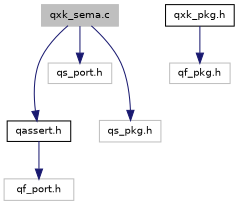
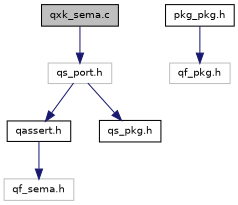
  digraph {
    node [color=black fillcolor=white fontname=Helvetica fontsize=10 shape=record style=filled]
    edge [color=midnightblue fontname=Helvetica fontsize=10 labelfontname=Helvetica labelfontsize=10 style=solid]
-   n1 [color=grey75 fillcolor=grey75 fontcolor=black height=0.2 label="qxk_sema.c" width=0.4]
+   n1 [fillcolor=grey75 fontcolor=black height=0.2 label="qxk_sema.c" width=0.4]
    n2 [height=0.2 label="qassert.h" width=0.4]
    n3 [color=grey75 height=0.2 label="qs_port.h" width=0.4]
-   n4 [color=grey75 height=0.2 label="qs_pkg.h" width=0.4]
-   n5 [color=grey75 height=0.2 label="qf_port.h" width=0.4]
-   n6 [height=0.2 label="qxk_pkg.h" width=0.4]
+   n4 [height=0.2 label="qs_pkg.h" width=0.4]
+   n5 [color=grey75 height=0.2 label="qf_sema.h" width=0.4]
+   n6 [height=0.2 label="pkg_pkg.h" width=0.4]
    n7 [color=grey75 height=0.2 label="qf_pkg.h" width=0.4]
-   n1 -> n2
+   n3 -> n2
    n1 -> n3
-   n1 -> n4
+   n3 -> n4
    n2 -> n5
    n6 -> n7
  }
